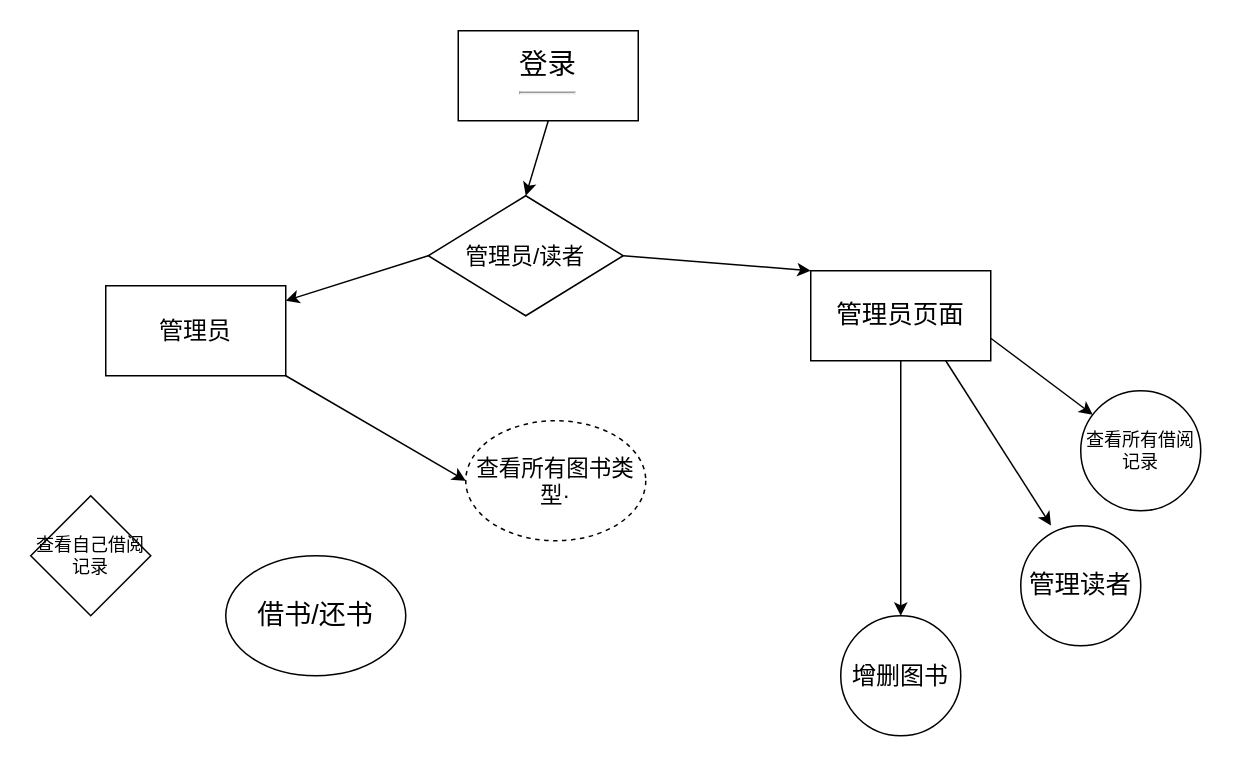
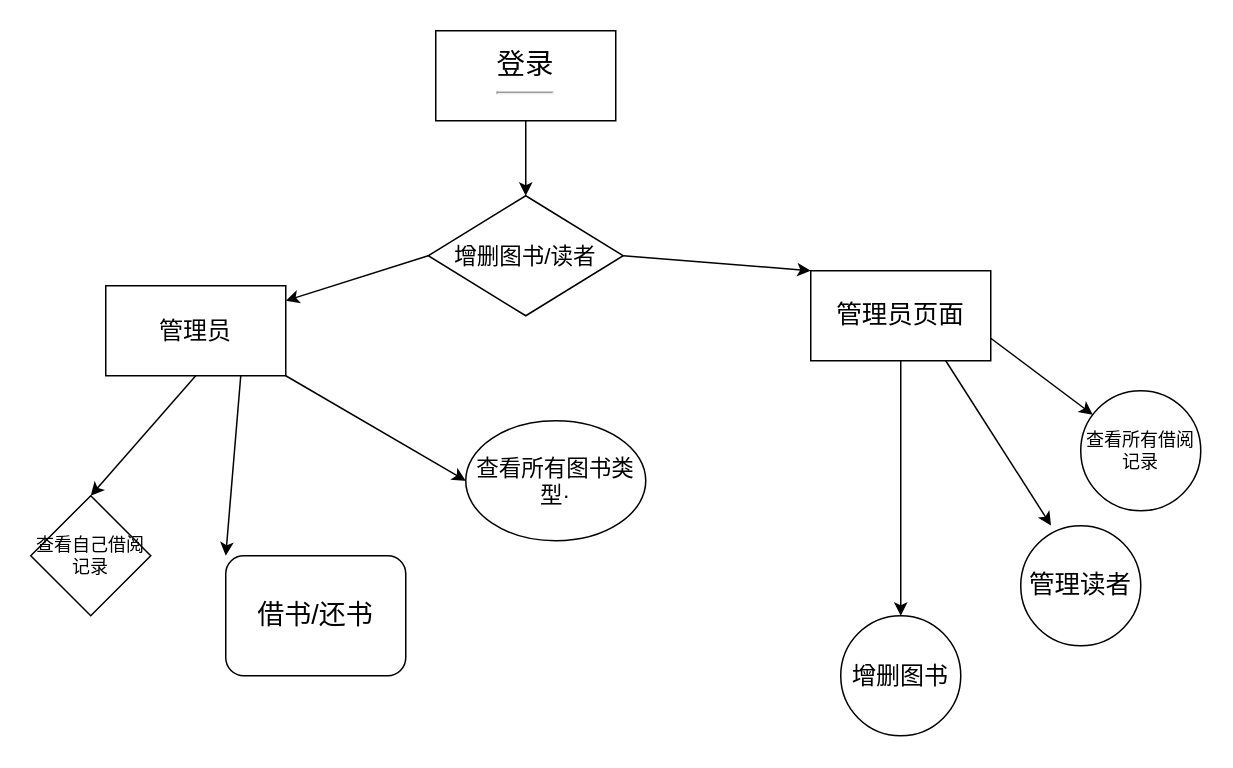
  <mxCell id="0" />
  <mxCell id="1" parent="0" />
  <mxCell id="2" style="edgeStyle=none;html=1;exitX=0.5;exitY=1;exitDx=0;exitDy=0;entryX=0.5;entryY=0;entryDx=0;entryDy=0;" edge="1" parent="1" source="3" target="13"><mxGeometry relative="1" as="geometry" /></mxCell>
- <mxCell id="3" value="&lt;span style=&quot;font-size: 19px;&quot;&gt;登录&lt;/span&gt;&lt;hr&gt;" style="rounded=0;whiteSpace=wrap;html=1;" vertex="1" parent="1"><mxGeometry x="305" y="20" width="120" height="60" as="geometry" /></mxCell>
+ <mxCell id="3" value="&lt;span style=&quot;font-size: 19px;&quot;&gt;登录&lt;/span&gt;&lt;hr&gt;" style="rounded=0;whiteSpace=wrap;html=1;" vertex="1" parent="1"><mxGeometry x="290" y="20" width="120" height="60" as="geometry" /></mxCell>
+ <mxCell id="4" style="edgeStyle=none;html=1;exitX=0.5;exitY=1;exitDx=0;exitDy=0;entryX=0.5;entryY=0;entryDx=0;entryDy=0;" edge="1" parent="1" source="7" target="17"><mxGeometry relative="1" as="geometry" /></mxCell>
+ <mxCell id="5" style="edgeStyle=none;html=1;exitX=0.75;exitY=1;exitDx=0;exitDy=0;entryX=0;entryY=0;entryDx=0;entryDy=0;" edge="1" parent="1" source="7" target="19"><mxGeometry relative="1" as="geometry" /></mxCell>
  <mxCell id="6" style="edgeStyle=none;html=1;exitX=1;exitY=1;exitDx=0;exitDy=0;entryX=0;entryY=0.5;entryDx=0;entryDy=0;" edge="1" parent="1" source="7" target="20"><mxGeometry relative="1" as="geometry" /></mxCell>
  <mxCell id="7" value="&lt;font style=&quot;font-size: 16px;&quot;&gt;管理员&lt;/font&gt;" style="rounded=0;whiteSpace=wrap;html=1;" vertex="1" parent="1"><mxGeometry x="70" y="190" width="120" height="60" as="geometry" /></mxCell>
  <mxCell id="8" style="edgeStyle=none;html=1;exitX=0.5;exitY=1;exitDx=0;exitDy=0;" edge="1" parent="1" source="10" target="14"><mxGeometry relative="1" as="geometry" /></mxCell>
  <mxCell id="9" style="edgeStyle=none;html=1;exitX=1;exitY=0.75;exitDx=0;exitDy=0;" edge="1" parent="1" source="10" target="18"><mxGeometry relative="1" as="geometry"><mxPoint x="760" y="300" as="targetPoint" /></mxGeometry></mxCell>
  <mxCell id="10" value="&lt;font style=&quot;font-size: 17px;&quot;&gt;管理员页面&lt;/font&gt;" style="rounded=0;whiteSpace=wrap;html=1;" vertex="1" parent="1"><mxGeometry x="540" y="180" width="120" height="60" as="geometry" /></mxCell>
  <mxCell id="11" style="edgeStyle=none;html=1;exitX=0;exitY=0.5;exitDx=0;exitDy=0;" edge="1" parent="1" source="13"><mxGeometry relative="1" as="geometry"><mxPoint x="190" y="200" as="targetPoint" /></mxGeometry></mxCell>
  <mxCell id="12" style="edgeStyle=none;html=1;exitX=1;exitY=0.5;exitDx=0;exitDy=0;entryX=0;entryY=0;entryDx=0;entryDy=0;" edge="1" parent="1" source="13" target="10"><mxGeometry relative="1" as="geometry" /></mxCell>
- <mxCell id="13" value="&lt;font style=&quot;font-size: 15px;&quot;&gt;管理员/读者&lt;/font&gt;" style="rhombus;whiteSpace=wrap;html=1;" vertex="1" parent="1"><mxGeometry x="285" y="130" width="130" height="80" as="geometry" /></mxCell>
+ <mxCell id="13" value="&lt;font style=&quot;font-size: 15px;&quot;&gt;增删图书/读者&lt;/font&gt;" style="rhombus;whiteSpace=wrap;html=1;" vertex="1" parent="1"><mxGeometry x="285" y="130" width="130" height="80" as="geometry" /></mxCell>
  <mxCell id="14" value="&lt;font style=&quot;font-size: 16px;&quot;&gt;增删图书&lt;/font&gt;" style="ellipse;whiteSpace=wrap;html=1;aspect=fixed;" vertex="1" parent="1"><mxGeometry x="560" y="410" width="80" height="80" as="geometry" /></mxCell>
  <mxCell id="15" value="&lt;font style=&quot;font-size: 17px;&quot;&gt;管理读者&lt;/font&gt;" style="ellipse;whiteSpace=wrap;html=1;aspect=fixed;" vertex="1" parent="1"><mxGeometry x="680" y="350" width="80" height="80" as="geometry" /></mxCell>
  <mxCell id="16" style="edgeStyle=none;html=1;exitX=0.75;exitY=1;exitDx=0;exitDy=0;entryX=0.252;entryY=-0.002;entryDx=0;entryDy=0;entryPerimeter=0;" edge="1" parent="1" source="10" target="15"><mxGeometry relative="1" as="geometry" /></mxCell>
  <mxCell id="17" value="查看自己借阅记录" style="rhombus;whiteSpace=wrap;html=1;aspect=fixed;" vertex="1" parent="1"><mxGeometry x="20" y="330" width="80" height="80" as="geometry" /></mxCell>
  <mxCell id="18" value="查看所有借阅记录" style="ellipse;whiteSpace=wrap;html=1;aspect=fixed;" vertex="1" parent="1"><mxGeometry x="720" y="260" width="80" height="80" as="geometry" /></mxCell>
- <mxCell id="19" value="&lt;font style=&quot;font-size: 18px;&quot;&gt;借书/还书&lt;/font&gt;" style="ellipse;whiteSpace=wrap;html=1;" vertex="1" parent="1"><mxGeometry x="150" y="370" width="120" height="80" as="geometry" /></mxCell>
- <mxCell id="20" value="&lt;font style=&quot;font-size: 15px;&quot;&gt;查看所有图书类型·&lt;/font&gt;" style="ellipse;whiteSpace=wrap;html=1;dashed=1;" vertex="1" parent="1"><mxGeometry x="310" y="280" width="120" height="80" as="geometry" /></mxCell>
+ <mxCell id="19" value="&lt;font style=&quot;font-size: 18px;&quot;&gt;借书/还书&lt;/font&gt;" style="whiteSpace=wrap;html=1;rounded=1;" vertex="1" parent="1"><mxGeometry x="150" y="370" width="120" height="80" as="geometry" /></mxCell>
+ <mxCell id="20" value="&lt;font style=&quot;font-size: 15px;&quot;&gt;查看所有图书类型·&lt;/font&gt;" style="ellipse;whiteSpace=wrap;html=1;" vertex="1" parent="1"><mxGeometry x="310" y="280" width="120" height="80" as="geometry" /></mxCell>
